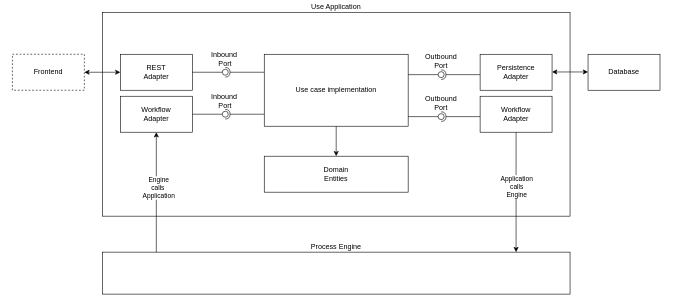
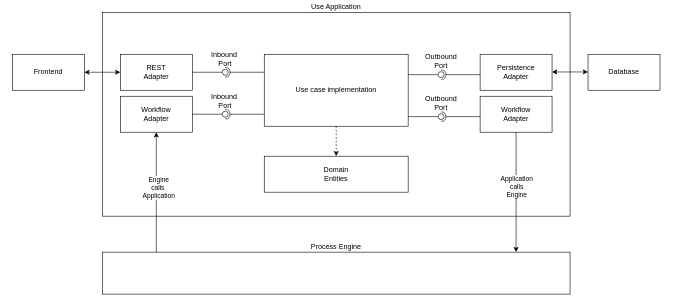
  <mxCell id="0" />
  <mxCell id="1" parent="0" />
  <mxCell id="2" value="Use Application" style="rounded=0;whiteSpace=wrap;html=1;align=center;labelPosition=center;verticalLabelPosition=top;verticalAlign=bottom;" vertex="1" parent="1"><mxGeometry x="170" y="20" width="780" height="340" as="geometry" /></mxCell>
  <mxCell id="3" value="REST&lt;br&gt;Adapter" style="rounded=0;whiteSpace=wrap;html=1;" vertex="1" parent="1"><mxGeometry x="200" y="90" width="120" height="60" as="geometry" /></mxCell>
  <mxCell id="4" value="" style="rounded=0;orthogonalLoop=1;jettySize=auto;html=1;endArrow=halfCircle;endFill=0;endSize=6;strokeWidth=1;sketch=0;exitX=0;exitY=0.25;exitDx=0;exitDy=0;" edge="1" target="6" parent="1" source="7"><mxGeometry relative="1" as="geometry"><mxPoint x="500" y="195" as="sourcePoint" /></mxGeometry></mxCell>
  <mxCell id="5" value="" style="rounded=0;orthogonalLoop=1;jettySize=auto;html=1;endArrow=oval;endFill=0;sketch=0;sourcePerimeterSpacing=0;targetPerimeterSpacing=0;endSize=10;exitX=1;exitY=0.5;exitDx=0;exitDy=0;" edge="1" target="6" parent="1" source="3"><mxGeometry relative="1" as="geometry"><mxPoint x="460" y="195" as="sourcePoint" /></mxGeometry></mxCell>
  <mxCell id="6" value="Inbound&amp;nbsp; Port" style="ellipse;whiteSpace=wrap;html=1;align=center;aspect=fixed;fillColor=none;strokeColor=none;resizable=0;perimeter=centerPerimeter;rotatable=0;allowArrows=0;points=[];outlineConnect=1;horizontal=1;labelPosition=center;verticalLabelPosition=top;verticalAlign=bottom;" vertex="1" parent="1"><mxGeometry x="370" y="115" width="10" height="10" as="geometry" /></mxCell>
  <mxCell id="7" value="U&lt;span style=&quot;background-color: initial;&quot;&gt;se case implementation&lt;/span&gt;" style="rounded=0;whiteSpace=wrap;html=1;" vertex="1" parent="1"><mxGeometry x="440" y="90" width="240" height="120" as="geometry" /></mxCell>
  <mxCell id="8" value="Domain&lt;br&gt;Entities" style="rounded=0;whiteSpace=wrap;html=1;" vertex="1" parent="1"><mxGeometry x="440" y="260" width="240" height="60" as="geometry" /></mxCell>
  <mxCell id="9" value="Persistence&lt;br&gt;Adapter" style="rounded=0;whiteSpace=wrap;html=1;" vertex="1" parent="1"><mxGeometry x="800" y="90" width="120" height="60" as="geometry" /></mxCell>
  <mxCell id="10" value="" style="rounded=0;orthogonalLoop=1;jettySize=auto;html=1;endArrow=halfCircle;endFill=0;endSize=6;strokeWidth=1;sketch=0;exitX=0;exitY=0.5;exitDx=0;exitDy=0;" edge="1" parent="1" target="12"><mxGeometry relative="1" as="geometry"><mxPoint x="800" y="124" as="sourcePoint" /></mxGeometry></mxCell>
  <mxCell id="11" value="" style="rounded=0;orthogonalLoop=1;jettySize=auto;html=1;endArrow=oval;endFill=0;sketch=0;sourcePerimeterSpacing=0;targetPerimeterSpacing=0;endSize=10;exitX=1;exitY=0.5;exitDx=0;exitDy=0;" edge="1" parent="1" target="12"><mxGeometry relative="1" as="geometry"><mxPoint x="680" y="124" as="sourcePoint" /></mxGeometry></mxCell>
  <mxCell id="12" value="Outbound&lt;br&gt;Port" style="ellipse;whiteSpace=wrap;html=1;align=center;aspect=fixed;fillColor=none;strokeColor=none;resizable=0;perimeter=centerPerimeter;rotatable=0;allowArrows=0;points=[];outlineConnect=1;horizontal=1;labelPosition=center;verticalLabelPosition=top;verticalAlign=bottom;" vertex="1" parent="1"><mxGeometry x="730" y="119" width="10" height="10" as="geometry" /></mxCell>
  <mxCell id="13" value="Workflow&lt;br&gt;Adapter" style="rounded=0;whiteSpace=wrap;html=1;" vertex="1" parent="1"><mxGeometry x="200" y="160" width="120" height="60" as="geometry" /></mxCell>
  <mxCell id="14" value="" style="rounded=0;orthogonalLoop=1;jettySize=auto;html=1;endArrow=halfCircle;endFill=0;endSize=6;strokeWidth=1;sketch=0;exitX=0;exitY=0.25;exitDx=0;exitDy=0;" edge="1" parent="1" target="16"><mxGeometry relative="1" as="geometry"><mxPoint x="440" y="190" as="sourcePoint" /></mxGeometry></mxCell>
  <mxCell id="15" value="" style="rounded=0;orthogonalLoop=1;jettySize=auto;html=1;endArrow=oval;endFill=0;sketch=0;sourcePerimeterSpacing=0;targetPerimeterSpacing=0;endSize=10;exitX=1;exitY=0.5;exitDx=0;exitDy=0;" edge="1" parent="1" source="13" target="16"><mxGeometry relative="1" as="geometry"><mxPoint x="460" y="265" as="sourcePoint" /></mxGeometry></mxCell>
  <mxCell id="16" value="Inbound&amp;nbsp; Port" style="ellipse;whiteSpace=wrap;html=1;align=center;aspect=fixed;fillColor=none;strokeColor=none;resizable=0;perimeter=centerPerimeter;rotatable=0;allowArrows=0;points=[];outlineConnect=1;horizontal=1;labelPosition=center;verticalLabelPosition=top;verticalAlign=bottom;" vertex="1" parent="1"><mxGeometry x="370" y="185" width="10" height="10" as="geometry" /></mxCell>
- <mxCell id="17" value="" style="endArrow=classic;html=1;rounded=0;exitX=0.5;exitY=1;exitDx=0;exitDy=0;" edge="1" parent="1" source="7" target="8"><mxGeometry width="50" height="50" relative="1" as="geometry"><mxPoint x="750" y="310" as="sourcePoint" /><mxPoint x="800" y="260" as="targetPoint" /></mxGeometry></mxCell>
+ <mxCell id="17" value="" style="endArrow=classic;html=1;rounded=0;exitX=0.5;exitY=1;exitDx=0;exitDy=0;dashed=1;" edge="1" parent="1" source="7" target="8"><mxGeometry width="50" height="50" relative="1" as="geometry"><mxPoint x="750" y="310" as="sourcePoint" /><mxPoint x="800" y="260" as="targetPoint" /></mxGeometry></mxCell>
  <mxCell id="18" value="Workflow&lt;br&gt;Adapter" style="rounded=0;whiteSpace=wrap;html=1;" vertex="1" parent="1"><mxGeometry x="800" y="160" width="120" height="60" as="geometry" /></mxCell>
  <mxCell id="19" value="" style="rounded=0;orthogonalLoop=1;jettySize=auto;html=1;endArrow=halfCircle;endFill=0;endSize=6;strokeWidth=1;sketch=0;exitX=0;exitY=0.5;exitDx=0;exitDy=0;" edge="1" parent="1" target="21"><mxGeometry relative="1" as="geometry"><mxPoint x="800" y="194" as="sourcePoint" /></mxGeometry></mxCell>
  <mxCell id="20" value="" style="rounded=0;orthogonalLoop=1;jettySize=auto;html=1;endArrow=oval;endFill=0;sketch=0;sourcePerimeterSpacing=0;targetPerimeterSpacing=0;endSize=10;exitX=1;exitY=0.5;exitDx=0;exitDy=0;" edge="1" parent="1" target="21"><mxGeometry relative="1" as="geometry"><mxPoint x="680" y="194" as="sourcePoint" /></mxGeometry></mxCell>
  <mxCell id="21" value="Outbound&lt;br&gt;Port" style="ellipse;whiteSpace=wrap;html=1;align=center;aspect=fixed;fillColor=none;strokeColor=none;resizable=0;perimeter=centerPerimeter;rotatable=0;allowArrows=0;points=[];outlineConnect=1;horizontal=1;labelPosition=center;verticalLabelPosition=top;verticalAlign=bottom;" vertex="1" parent="1"><mxGeometry x="730" y="189" width="10" height="10" as="geometry" /></mxCell>
  <mxCell id="22" value="Process Engine" style="rounded=0;whiteSpace=wrap;html=1;align=center;labelPosition=center;verticalLabelPosition=top;verticalAlign=bottom;" vertex="1" parent="1"><mxGeometry x="170" y="420" width="780" height="70" as="geometry" /></mxCell>
- <mxCell id="23" value="Frontend" style="rounded=0;whiteSpace=wrap;html=1;dashed=1;" vertex="1" parent="1"><mxGeometry x="20" y="90" width="120" height="60" as="geometry" /></mxCell>
+ <mxCell id="23" value="Frontend" style="rounded=0;whiteSpace=wrap;html=1;" vertex="1" parent="1"><mxGeometry x="20" y="90" width="120" height="60" as="geometry" /></mxCell>
  <mxCell id="24" value="" style="endArrow=classic;startArrow=classic;html=1;rounded=0;" edge="1" parent="1" source="23"><mxGeometry width="50" height="50" relative="1" as="geometry"><mxPoint x="140" y="170" as="sourcePoint" /><mxPoint x="200" y="120" as="targetPoint" /></mxGeometry></mxCell>
  <mxCell id="25" value="Database" style="rounded=0;whiteSpace=wrap;html=1;" vertex="1" parent="1"><mxGeometry x="980" y="90" width="120" height="60" as="geometry" /></mxCell>
  <mxCell id="26" value="" style="endArrow=classic;html=1;rounded=0;entryX=0.5;entryY=1;entryDx=0;entryDy=0;" edge="1" parent="1" target="13"><mxGeometry width="50" height="50" relative="1" as="geometry"><mxPoint x="260" y="420" as="sourcePoint" /><mxPoint x="220" y="650" as="targetPoint" /></mxGeometry></mxCell>
  <mxCell id="27" value="Engine&lt;br&gt;calls&amp;nbsp;&lt;br&gt;Application" style="edgeLabel;html=1;align=center;verticalAlign=middle;resizable=0;points=[];" vertex="1" connectable="0" parent="26"><mxGeometry x="0.08" y="-3" relative="1" as="geometry"><mxPoint as="offset" /></mxGeometry></mxCell>
  <mxCell id="28" value="" style="endArrow=classic;html=1;rounded=0;exitX=0.5;exitY=1;exitDx=0;exitDy=0;" edge="1" parent="1" source="18"><mxGeometry width="50" height="50" relative="1" as="geometry"><mxPoint x="270" y="430" as="sourcePoint" /><mxPoint x="860" y="420" as="targetPoint" /></mxGeometry></mxCell>
  <mxCell id="29" value="Application&lt;br&gt;calls&lt;br&gt;Engine" style="edgeLabel;html=1;align=center;verticalAlign=middle;resizable=0;points=[];" vertex="1" connectable="0" parent="28"><mxGeometry x="-0.42" y="-2" relative="1" as="geometry"><mxPoint x="2" y="32" as="offset" /></mxGeometry></mxCell>
  <mxCell id="30" value="" style="endArrow=classic;startArrow=classic;html=1;rounded=0;" edge="1" parent="1"><mxGeometry width="50" height="50" relative="1" as="geometry"><mxPoint x="920" y="119.5" as="sourcePoint" /><mxPoint x="980" y="119.5" as="targetPoint" /></mxGeometry></mxCell>
